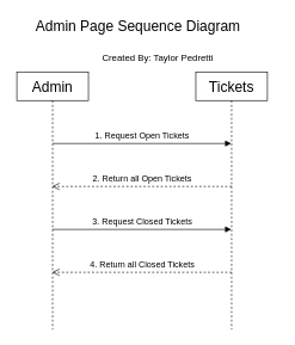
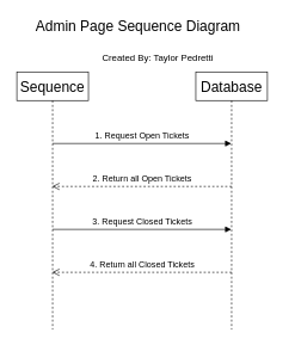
  <mxCell id="0" />
  <mxCell id="1" parent="0" />
  <mxCell id="2" value="Admin Page Sequence Diagram" style="text;html=1;strokeColor=none;fillColor=none;align=center;verticalAlign=middle;whiteSpace=wrap;rounded=0;fontSize=20;" vertex="1" parent="1"><mxGeometry x="20" y="20" width="345" height="30" as="geometry" /></mxCell>
- <mxCell id="3" value="Admin" style="shape=umlLifeline;perimeter=lifelinePerimeter;whiteSpace=wrap;html=1;container=1;collapsible=0;recursiveResize=0;outlineConnect=0;fontSize=20;" vertex="1" parent="1"><mxGeometry x="23" y="100" width="100" height="360" as="geometry" /></mxCell>
+ <mxCell id="3" value="Sequence" style="shape=umlLifeline;perimeter=lifelinePerimeter;whiteSpace=wrap;html=1;container=1;collapsible=0;recursiveResize=0;outlineConnect=0;fontSize=20;" vertex="1" parent="1"><mxGeometry x="23" y="100" width="100" height="360" as="geometry" /></mxCell>
  <mxCell id="4" value="&lt;span style=&quot;font-size: 12px&quot;&gt;3. Request Closed Tickets&lt;/span&gt;" style="html=1;verticalAlign=bottom;endArrow=block;fontSize=20;" edge="1" parent="3" target="5"><mxGeometry width="80" relative="1" as="geometry"><mxPoint x="50" y="220" as="sourcePoint" /><mxPoint x="130" y="220" as="targetPoint" /></mxGeometry></mxCell>
- <mxCell id="5" value="Tickets" style="shape=umlLifeline;perimeter=lifelinePerimeter;whiteSpace=wrap;html=1;container=1;collapsible=0;recursiveResize=0;outlineConnect=0;fontSize=20;" vertex="1" parent="1"><mxGeometry x="273" y="100" width="100" height="360" as="geometry" /></mxCell>
+ <mxCell id="5" value="Database" style="shape=umlLifeline;perimeter=lifelinePerimeter;whiteSpace=wrap;html=1;container=1;collapsible=0;recursiveResize=0;outlineConnect=0;fontSize=20;" vertex="1" parent="1"><mxGeometry x="273" y="100" width="100" height="360" as="geometry" /></mxCell>
  <mxCell id="6" value="&lt;font style=&quot;font-size: 12px&quot;&gt;1. Request Open Tickets&lt;/font&gt;" style="html=1;verticalAlign=bottom;endArrow=block;fontSize=20;" edge="1" parent="1" target="5"><mxGeometry width="80" relative="1" as="geometry"><mxPoint x="73" y="200" as="sourcePoint" /><mxPoint x="153" y="200" as="targetPoint" /></mxGeometry></mxCell>
  <mxCell id="7" value="&lt;font style=&quot;font-size: 12px&quot;&gt;2. Return all Open Tickets&lt;/font&gt;" style="html=1;verticalAlign=bottom;endArrow=open;dashed=1;endSize=8;fontSize=20;" edge="1" parent="1" target="3"><mxGeometry relative="1" as="geometry"><mxPoint x="323" y="260" as="sourcePoint" /><mxPoint x="243" y="260" as="targetPoint" /></mxGeometry></mxCell>
  <mxCell id="8" value="&lt;font style=&quot;font-size: 12px&quot;&gt;4. Return all Closed Tickets&lt;/font&gt;" style="html=1;verticalAlign=bottom;endArrow=open;dashed=1;endSize=8;fontSize=20;" edge="1" parent="1" target="3"><mxGeometry relative="1" as="geometry"><mxPoint x="323" y="380" as="sourcePoint" /><mxPoint x="243" y="380" as="targetPoint" /></mxGeometry></mxCell>
  <mxCell id="9" value="Created By: Taylor Pedretti" style="text;html=1;strokeColor=none;fillColor=none;align=center;verticalAlign=middle;whiteSpace=wrap;rounded=0;fontSize=13;" vertex="1" parent="1"><mxGeometry x="50" y="70" width="340" height="20" as="geometry" /></mxCell>
